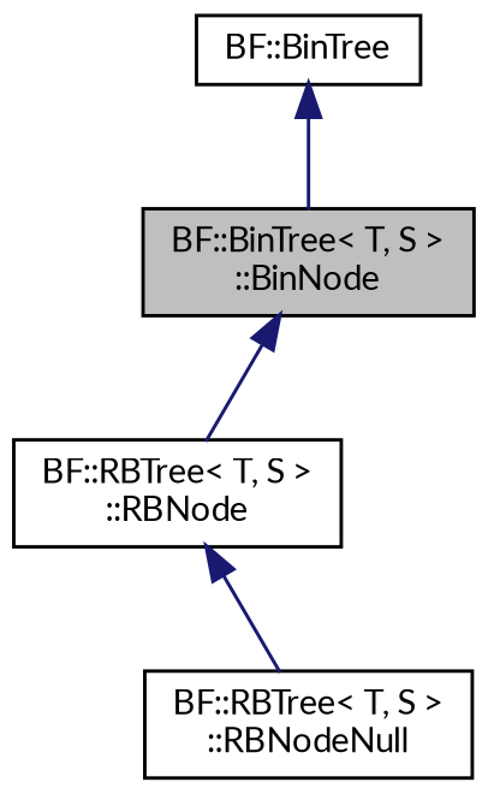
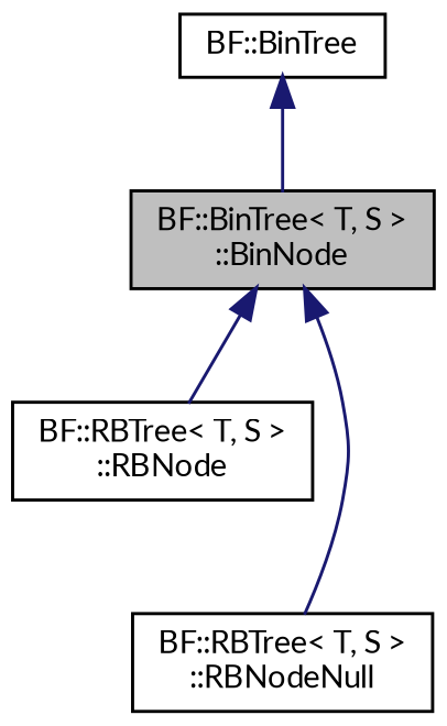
  digraph {
    fontname=Lato
    node [color=black fillcolor=white fontname=Lato fontsize=10 shape=record style=filled]
    edge [color=midnightblue dir=back fontname=Lato fontsize=10 labelfontname=Helvetica labelfontsize=10 style=solid]
    n1 [fillcolor=grey75 fontcolor=black height=0.2 label="BF::BinTree\< T, S \>\l::BinNode" width=0.4]
    n2 [height=0.2 label="BF::RBTree\< T, S \>\l::RBNode" width=0.4]
    n3 [height=0.2 label="BF::RBTree\< T, S \>\l::RBNodeNull" width=0.4]
    n4 [height=0.2 label="BF::BinTree" width=0.4]
    n1 -> n2
-   n2 -> n3
+   n1 -> n3
    n4 -> n1
  }
